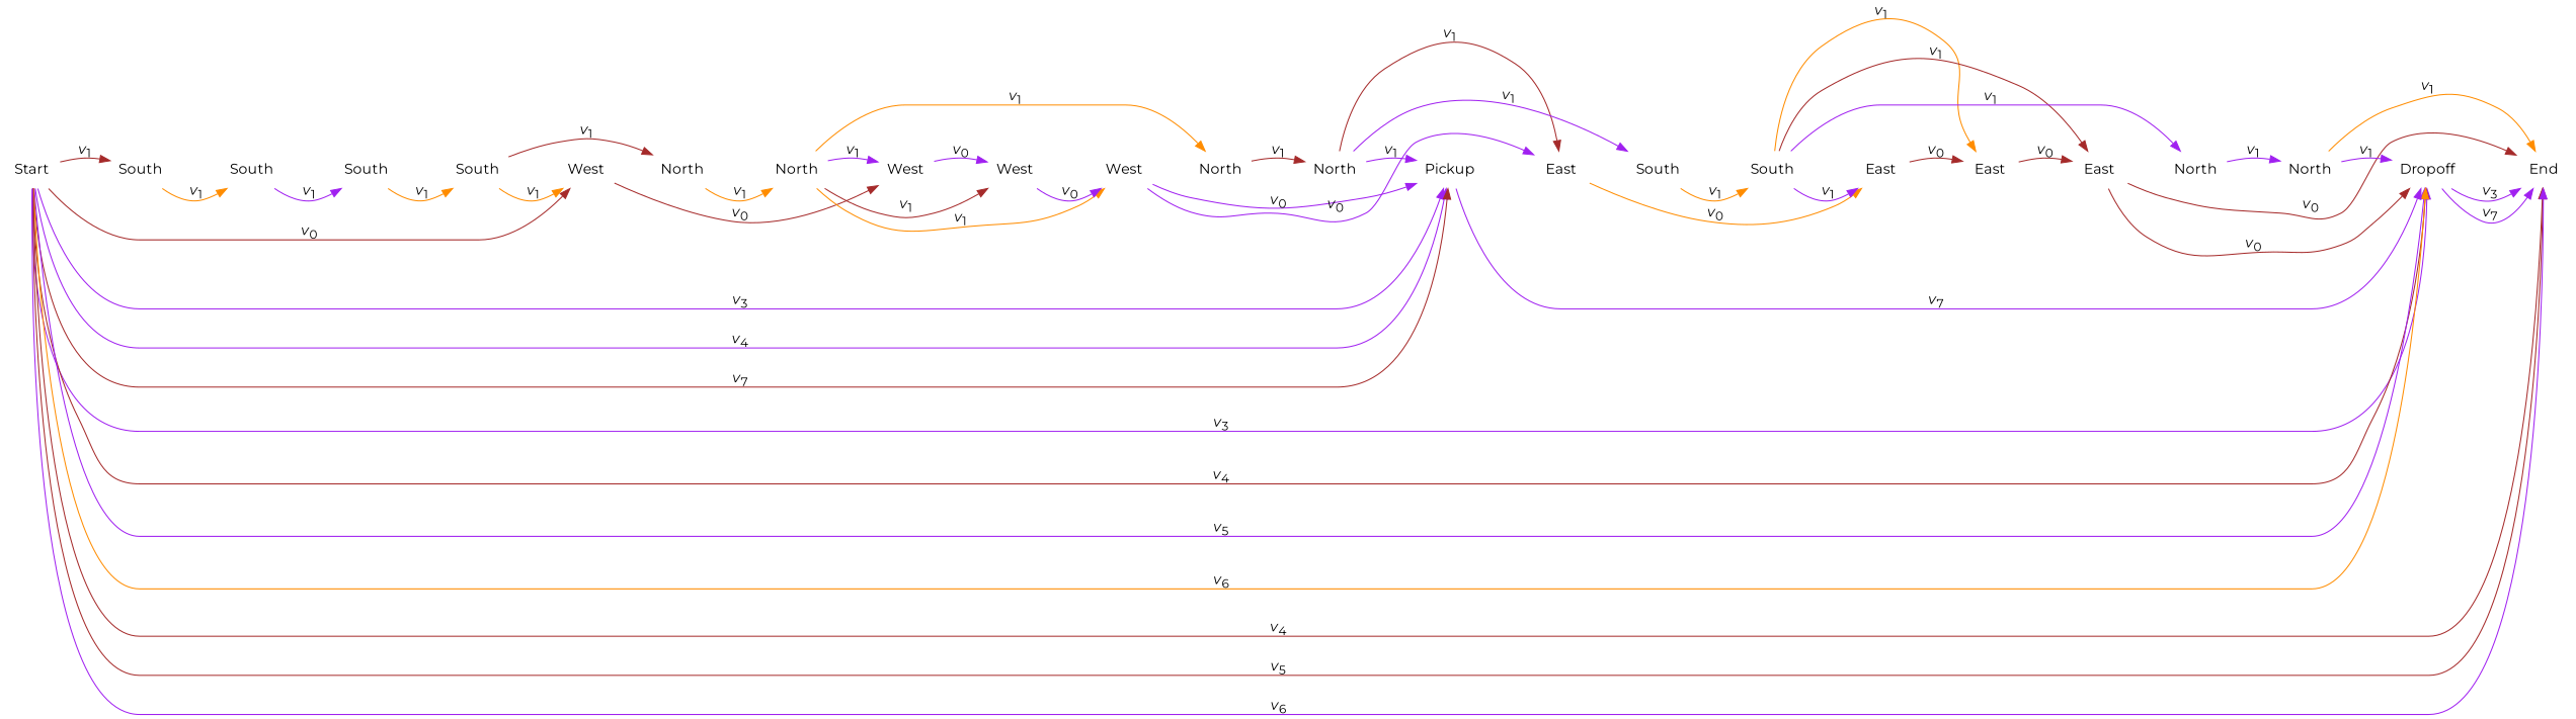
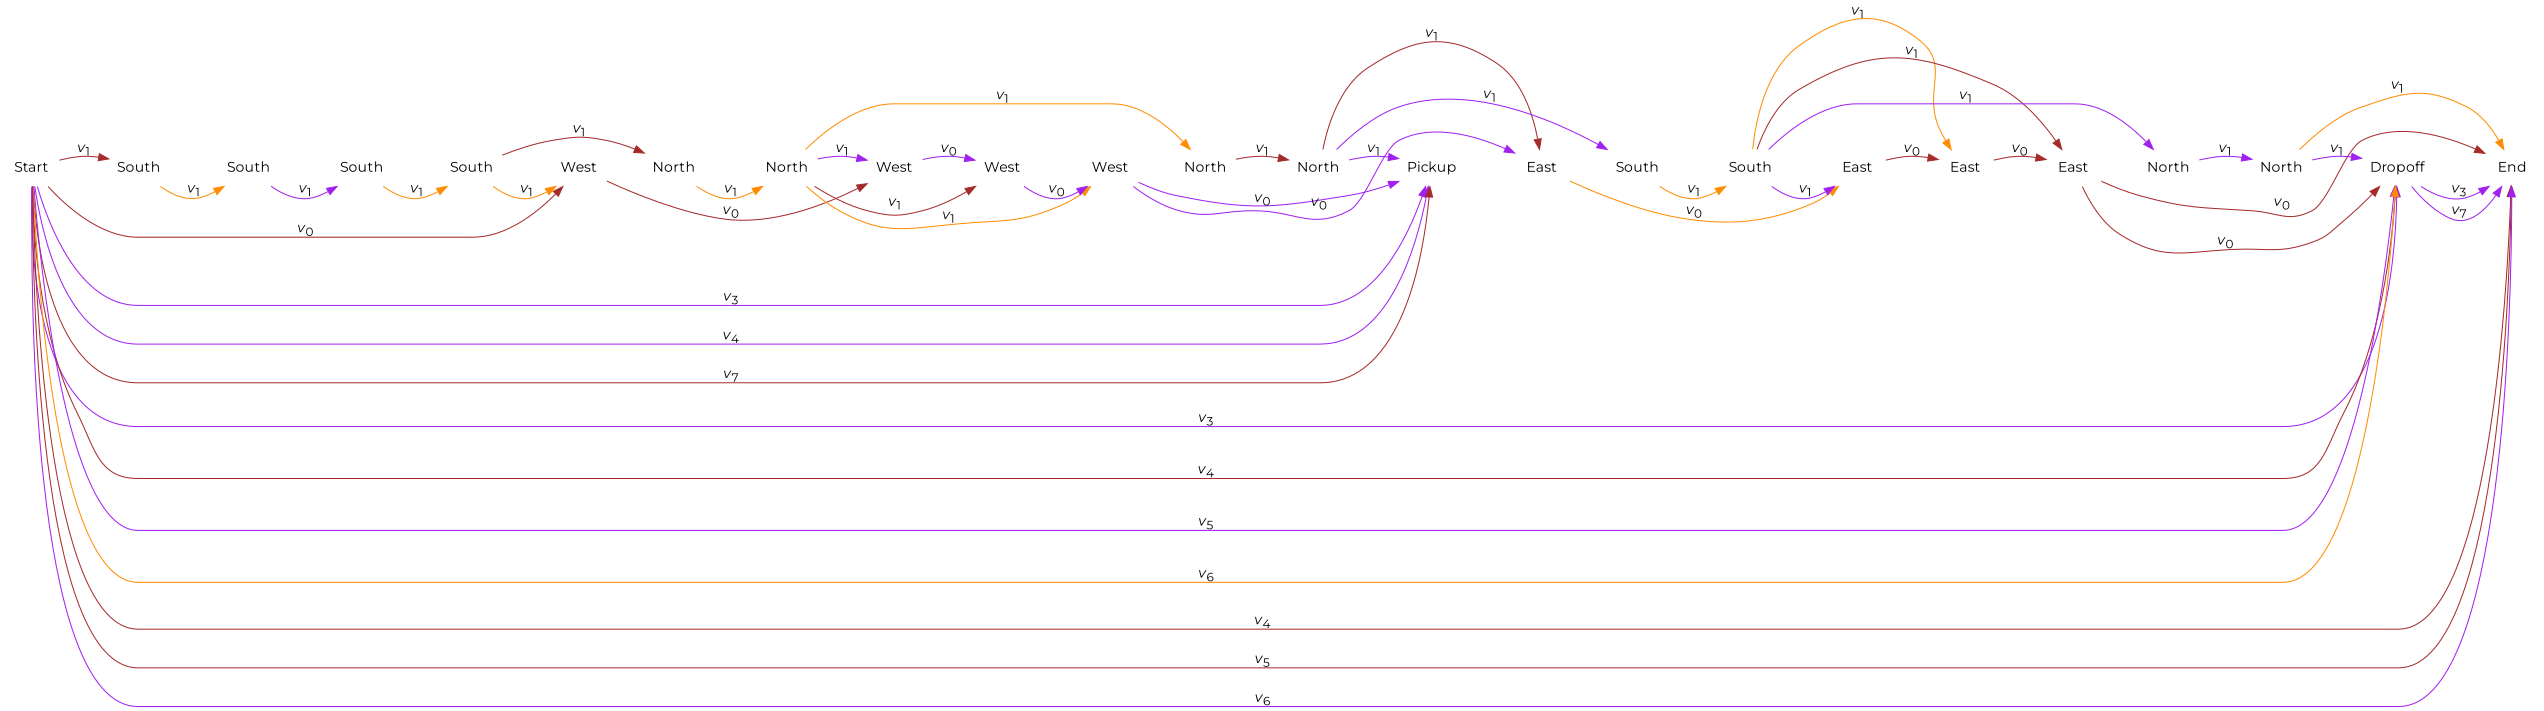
  digraph {
    fontname=Montserrat
    rankdir=LR
    node [color=brown fontname=Montserrat shape=plaintext]
    edge [arrowhead=normal fontname=Montserrat]
    n1 [color=teal label=Start]
    n2 [label=South]
    n3 [label=West]
    n4 [color=teal label=Pickup]
    n5 [color=teal label=Dropoff]
    n6 [color=purple label=End]
    n7 [color=purple label=South]
    n8 [color=teal label=North]
    n9 [color=red label=West]
    n10 [label=East]
    n11 [label=South]
    n12 [color=purple label=South]
    n13 [color=purple label=North]
    n14 [color=purple label=West]
    n15 [color=teal label=West]
    n16 [color=teal label=North]
    n17 [label=North]
    n18 [label=South]
    n19 [color=teal label=East]
    n20 [color=purple label=South]
    n21 [label=East]
    n22 [label=East]
    n23 [label=North]
    n24 [label=North]
    n1 -> n2 [color=brown label=<<i>v</i><sub>1</sub>>]
    n1 -> n2 [style=invis weight=100]
    n1 -> n3 [color=brown label=<<i>v</i><sub>0</sub>>]
    n1 -> n4 [color=purple label=<<i>v</i><sub>3</sub>>]
    n1 -> n4 [color=purple label=<<i>v</i><sub>4</sub>>]
    n1 -> n4 [color=brown label=<<i>v</i><sub>7</sub>>]
    n1 -> n5 [color=purple label=<<i>v</i><sub>3</sub>>]
    n1 -> n5 [color=brown label=<<i>v</i><sub>4</sub>>]
    n1 -> n5 [color=purple label=<<i>v</i><sub>5</sub>>]
    n1 -> n5 [color=darkorange label=<<i>v</i><sub>6</sub>>]
    n1 -> n6 [color=brown label=<<i>v</i><sub>4</sub>>]
    n1 -> n6 [color=brown label=<<i>v</i><sub>5</sub>>]
    n1 -> n6 [color=purple label=<<i>v</i><sub>6</sub>>]
    n2 -> n7 [color=darkorange label=<<i>v</i><sub>1</sub>>]
    n2 -> n7 [style=invis weight=100]
    n3 -> n8 [style=invis weight=100]
    n3 -> n9 [color=brown label=<<i>v</i><sub>0</sub>>]
-   n4 -> n5 [color=purple label=<<i>v</i><sub>7</sub>>]
    n4 -> n10 [style=invis weight=100]
    n5 -> n6 [color=purple label=<<i>v</i><sub>3</sub>>]
    n5 -> n6 [color=purple label=<<i>v</i><sub>7</sub>>]
    n5 -> n6 [style=invis weight=100]
    n7 -> n11 [color=purple label=<<i>v</i><sub>1</sub>>]
    n7 -> n11 [style=invis weight=100]
    n8 -> n13 [color=darkorange label=<<i>v</i><sub>1</sub>>]
    n8 -> n13 [style=invis weight=100]
    n9 -> n14 [color=purple label=<<i>v</i><sub>0</sub>>]
    n9 -> n14 [style=invis weight=100]
    n10 -> n18 [style=invis weight=100]
    n10 -> n19 [color=darkorange label=<<i>v</i><sub>0</sub>>]
    n11 -> n12 [color=darkorange label=<<i>v</i><sub>1</sub>>]
    n11 -> n12 [style=invis weight=100]
    n12 -> n3 [color=darkorange label=<<i>v</i><sub>1</sub>>]
    n12 -> n3 [style=invis weight=100]
    n12 -> n8 [color=brown label=<<i>v</i><sub>1</sub>>]
    n13 -> n9 [color=purple label=<<i>v</i><sub>1</sub>>]
    n13 -> n9 [style=invis weight=100]
    n13 -> n14 [color=brown label=<<i>v</i><sub>1</sub>>]
    n13 -> n15 [color=darkorange label=<<i>v</i><sub>1</sub>>]
    n13 -> n16 [color=darkorange label=<<i>v</i><sub>1</sub>>]
    n14 -> n15 [color=purple label=<<i>v</i><sub>0</sub>>]
    n14 -> n15 [style=invis weight=100]
    n15 -> n4 [color=purple label=<<i>v</i><sub>0</sub>>]
    n15 -> n10 [color=purple label=<<i>v</i><sub>0</sub>>]
    n15 -> n16 [style=invis weight=100]
    n16 -> n17 [color=brown label=<<i>v</i><sub>1</sub>>]
    n16 -> n17 [style=invis weight=100]
    n17 -> n4 [color=purple label=<<i>v</i><sub>1</sub>>]
    n17 -> n4 [style=invis weight=100]
    n17 -> n10 [color=brown label=<<i>v</i><sub>1</sub>>]
    n17 -> n18 [color=purple label=<<i>v</i><sub>1</sub>>]
    n18 -> n20 [color=darkorange label=<<i>v</i><sub>1</sub>>]
    n18 -> n20 [style=invis weight=100]
    n19 -> n21 [color=brown label=<<i>v</i><sub>0</sub>>]
    n19 -> n21 [style=invis weight=100]
    n20 -> n19 [color=purple label=<<i>v</i><sub>1</sub>>]
    n20 -> n19 [style=invis weight=100]
    n20 -> n21 [color=darkorange label=<<i>v</i><sub>1</sub>>]
    n20 -> n22 [color=brown label=<<i>v</i><sub>1</sub>>]
    n20 -> n23 [color=purple label=<<i>v</i><sub>1</sub>>]
    n21 -> n22 [color=brown label=<<i>v</i><sub>0</sub>>]
    n21 -> n22 [style=invis weight=100]
    n22 -> n5 [color=brown label=<<i>v</i><sub>0</sub>>]
    n22 -> n6 [color=brown label=<<i>v</i><sub>0</sub>>]
    n22 -> n23 [style=invis weight=100]
    n23 -> n24 [color=purple label=<<i>v</i><sub>1</sub>>]
    n23 -> n24 [style=invis weight=100]
    n24 -> n5 [color=purple label=<<i>v</i><sub>1</sub>>]
    n24 -> n5 [style=invis weight=100]
    n24 -> n6 [color=darkorange label=<<i>v</i><sub>1</sub>>]
  }
